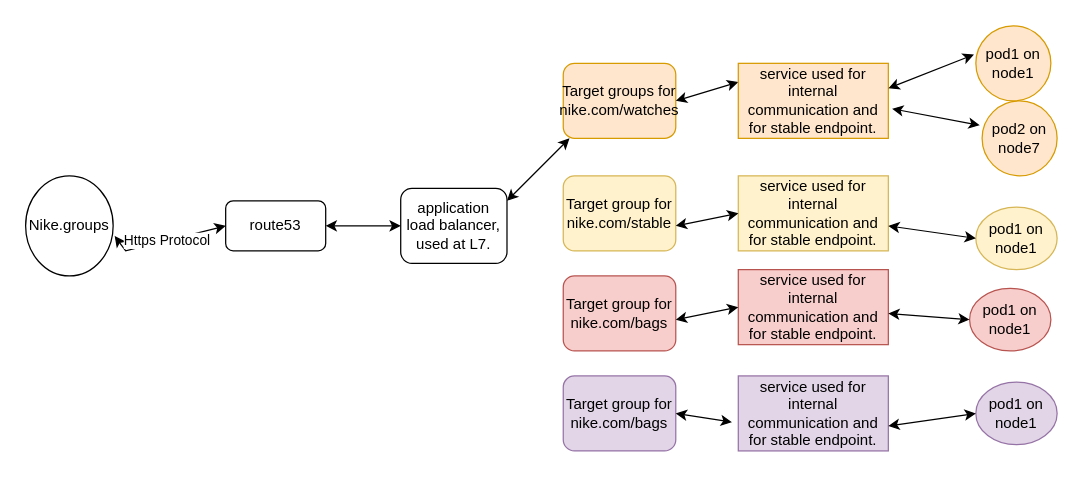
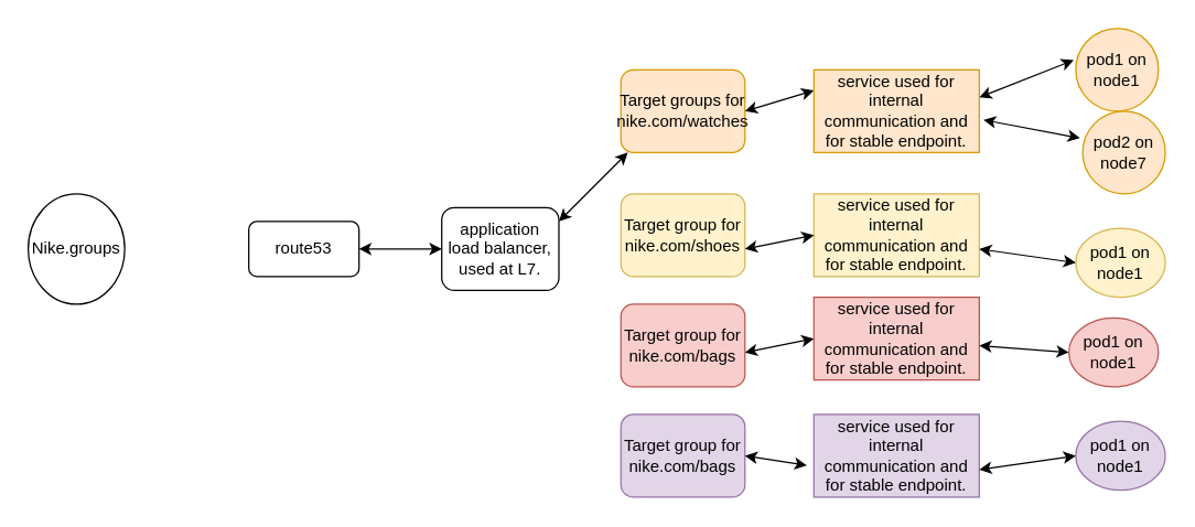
  <mxCell id="0" />
  <mxCell id="1" parent="0" />
  <mxCell id="2" value="pod2 on node7" style="ellipse;whiteSpace=wrap;html=1;aspect=fixed;fillColor=#ffe6cc;strokeColor=#d79b00;" parent="1" vertex="1"><mxGeometry x="785" y="80" width="60" height="60" as="geometry" /></mxCell>
  <mxCell id="3" value="Nike.groups" style="ellipse;whiteSpace=wrap;html=1;" parent="1" vertex="1"><mxGeometry x="20" y="140" width="70" height="80" as="geometry" /></mxCell>
  <mxCell id="4" value="route53" style="rounded=1;whiteSpace=wrap;html=1;" parent="1" vertex="1"><mxGeometry x="180" y="160" width="80" height="40" as="geometry" /></mxCell>
- <mxCell id="5" value="Https Protocol" style="endArrow=classic;startArrow=classic;html=1;rounded=0;exitX=1.017;exitY=0.6;exitDx=0;exitDy=0;exitPerimeter=0;entryX=0;entryY=0.5;entryDx=0;entryDy=0;" parent="1" source="3" target="4" edge="1"><mxGeometry width="50" height="50" relative="1" as="geometry"><mxPoint x="270" y="260" as="sourcePoint" /><mxPoint x="320" y="210" as="targetPoint" /><Array as="points"><mxPoint x="100" y="200" /></Array></mxGeometry></mxCell>
  <mxCell id="6" value="application load balancer, used at L7." style="rounded=1;whiteSpace=wrap;html=1;" parent="1" vertex="1"><mxGeometry x="320" y="150" width="85" height="60" as="geometry" /></mxCell>
  <mxCell id="7" value="" style="endArrow=classic;startArrow=classic;html=1;rounded=0;exitX=1;exitY=0.5;exitDx=0;exitDy=0;entryX=0;entryY=0.5;entryDx=0;entryDy=0;" parent="1" source="4" target="6" edge="1"><mxGeometry width="50" height="50" relative="1" as="geometry"><mxPoint x="320" y="280" as="sourcePoint" /><mxPoint x="370" y="230" as="targetPoint" /></mxGeometry></mxCell>
  <mxCell id="8" value="Target groups for nike.com/watches" style="rounded=1;whiteSpace=wrap;html=1;fillColor=#ffe6cc;strokeColor=#d79b00;" parent="1" vertex="1"><mxGeometry x="450" y="50" width="90" height="60" as="geometry" /></mxCell>
- <mxCell id="9" value="Target group for nike.com/stable" style="rounded=1;whiteSpace=wrap;html=1;fillColor=#fff2cc;strokeColor=#d6b656;" parent="1" vertex="1"><mxGeometry x="450" y="140" width="90" height="60" as="geometry" /></mxCell>
+ <mxCell id="9" value="Target group for nike.com/shoes" style="rounded=1;whiteSpace=wrap;html=1;fillColor=#fff2cc;strokeColor=#d6b656;" parent="1" vertex="1"><mxGeometry x="450" y="140" width="90" height="60" as="geometry" /></mxCell>
  <mxCell id="10" value="" style="endArrow=classic;startArrow=classic;html=1;rounded=0;" parent="1" edge="1"><mxGeometry width="50" height="50" relative="1" as="geometry"><mxPoint x="405" y="160" as="sourcePoint" /><mxPoint x="455" y="110" as="targetPoint" /></mxGeometry></mxCell>
  <mxCell id="11" value="pod1 on node1" style="ellipse;whiteSpace=wrap;html=1;aspect=fixed;fillColor=#ffe6cc;strokeColor=#d79b00;" parent="1" vertex="1"><mxGeometry x="780" width="60" height="60" as="geometry" y="20" /></mxCell>
  <mxCell id="12" value="" style="endArrow=classic;startArrow=classic;html=1;rounded=0;entryX=0;entryY=0.25;entryDx=0;entryDy=0;exitX=1;exitY=0.5;exitDx=0;exitDy=0;" parent="1" source="8" target="14" edge="1"><mxGeometry width="50" height="50" relative="1" as="geometry"><mxPoint x="640" y="120" as="sourcePoint" /><mxPoint x="690" y="70" as="targetPoint" /></mxGeometry></mxCell>
  <mxCell id="13" value="" style="endArrow=classic;startArrow=classic;html=1;rounded=0;exitX=1.025;exitY=0.606;exitDx=0;exitDy=0;exitPerimeter=0;entryX=-0.031;entryY=0.325;entryDx=0;entryDy=0;entryPerimeter=0;" parent="1" source="14" target="2" edge="1"><mxGeometry width="50" height="50" relative="1" as="geometry"><mxPoint x="700" y="270" as="sourcePoint" /><mxPoint x="750" y="220" as="targetPoint" /><Array as="points" /></mxGeometry></mxCell>
  <mxCell id="14" value="service used for internal communication and for stable endpoint." style="rounded=0;whiteSpace=wrap;html=1;fillColor=#ffe6cc;strokeColor=#d79b00;" parent="1" vertex="1"><mxGeometry x="590" y="50" width="120" height="60" as="geometry" /></mxCell>
  <mxCell id="15" value="service used for internal communication and for stable endpoint." style="rounded=0;whiteSpace=wrap;html=1;fillColor=#fff2cc;strokeColor=#d6b656;" parent="1" vertex="1"><mxGeometry x="590" y="140" width="120" height="60" as="geometry" /></mxCell>
  <mxCell id="16" value="" style="endArrow=classic;startArrow=classic;html=1;rounded=0;entryX=-0.025;entryY=0.383;entryDx=0;entryDy=0;entryPerimeter=0;" parent="1" target="11" edge="1"><mxGeometry width="50" height="50" relative="1" as="geometry"><mxPoint x="710" y="70" as="sourcePoint" /><mxPoint x="760" as="targetPoint" y="20" /></mxGeometry></mxCell>
  <mxCell id="17" value="pod1 on node1" style="ellipse;whiteSpace=wrap;html=1;fillColor=#fff2cc;strokeColor=#d6b656;" parent="1" vertex="1"><mxGeometry x="780" y="165" width="65" height="50" as="geometry" /></mxCell>
  <mxCell id="18" value="Target group for nike.com/bags" style="rounded=1;whiteSpace=wrap;html=1;fillColor=#f8cecc;strokeColor=#b85450;" parent="1" vertex="1"><mxGeometry x="450" y="220" width="90" height="60" as="geometry" /></mxCell>
  <mxCell id="19" value="Target group for nike.com/bags" style="rounded=1;whiteSpace=wrap;html=1;fillColor=#e1d5e7;strokeColor=#9673a6;" parent="1" vertex="1"><mxGeometry x="450" y="300" width="90" height="60" as="geometry" /></mxCell>
  <mxCell id="20" value="service used for internal communication and for stable endpoint." style="rounded=0;whiteSpace=wrap;html=1;fillColor=#f8cecc;strokeColor=#b85450;" parent="1" vertex="1"><mxGeometry x="590" y="215" width="120" height="60" as="geometry" /></mxCell>
  <mxCell id="21" value="service used for internal communication and for stable endpoint." style="rounded=0;whiteSpace=wrap;html=1;fillColor=#e1d5e7;strokeColor=#9673a6;" parent="1" vertex="1"><mxGeometry x="590" y="300" width="120" height="60" as="geometry" /></mxCell>
  <mxCell id="22" value="pod1 on node1" style="ellipse;whiteSpace=wrap;html=1;fillColor=#f8cecc;strokeColor=#b85450;" parent="1" vertex="1"><mxGeometry x="775" y="230" width="65" height="50" as="geometry" /></mxCell>
  <mxCell id="23" value="pod1 on node1" style="ellipse;whiteSpace=wrap;html=1;fillColor=#e1d5e7;strokeColor=#9673a6;" parent="1" vertex="1"><mxGeometry x="780" y="305" width="65" height="50" as="geometry" /></mxCell>
  <mxCell id="24" value="" style="endArrow=classic;startArrow=classic;html=1;rounded=0;entryX=0;entryY=0.5;entryDx=0;entryDy=0;" parent="1" target="17" edge="1"><mxGeometry width="50" height="50" relative="1" as="geometry"><mxPoint x="710" y="180" as="sourcePoint" /><mxPoint x="760" y="130" as="targetPoint" /></mxGeometry></mxCell>
  <mxCell id="25" value="" style="endArrow=classic;startArrow=classic;html=1;rounded=0;entryX=0;entryY=0.5;entryDx=0;entryDy=0;" parent="1" target="22" edge="1"><mxGeometry width="50" height="50" relative="1" as="geometry"><mxPoint x="710" y="250" as="sourcePoint" /><mxPoint x="760" y="200" as="targetPoint" /></mxGeometry></mxCell>
  <mxCell id="26" value="" style="endArrow=classic;startArrow=classic;html=1;rounded=0;entryX=0;entryY=0.5;entryDx=0;entryDy=0;" parent="1" target="23" edge="1"><mxGeometry width="50" height="50" relative="1" as="geometry"><mxPoint x="710" y="340" as="sourcePoint" /><mxPoint x="760" y="290" as="targetPoint" /></mxGeometry></mxCell>
  <mxCell id="27" value="" style="endArrow=classic;startArrow=classic;html=1;rounded=0;entryX=0;entryY=0.5;entryDx=0;entryDy=0;" parent="1" target="15" edge="1"><mxGeometry width="50" height="50" relative="1" as="geometry"><mxPoint x="540" y="180" as="sourcePoint" /><mxPoint x="590" y="130" as="targetPoint" /></mxGeometry></mxCell>
  <mxCell id="28" value="" style="endArrow=classic;startArrow=classic;html=1;rounded=0;entryX=0;entryY=0.5;entryDx=0;entryDy=0;" parent="1" edge="1"><mxGeometry width="50" height="50" relative="1" as="geometry"><mxPoint x="540" y="255" as="sourcePoint" /><mxPoint x="590" y="245" as="targetPoint" /></mxGeometry></mxCell>
  <mxCell id="29" value="" style="endArrow=classic;startArrow=classic;html=1;rounded=0;entryX=-0.042;entryY=0.617;entryDx=0;entryDy=0;entryPerimeter=0;exitX=1;exitY=0.5;exitDx=0;exitDy=0;" parent="1" source="19" target="21" edge="1"><mxGeometry width="50" height="50" relative="1" as="geometry"><mxPoint x="540" y="350" as="sourcePoint" /><mxPoint x="590" y="300" as="targetPoint" /></mxGeometry></mxCell>
